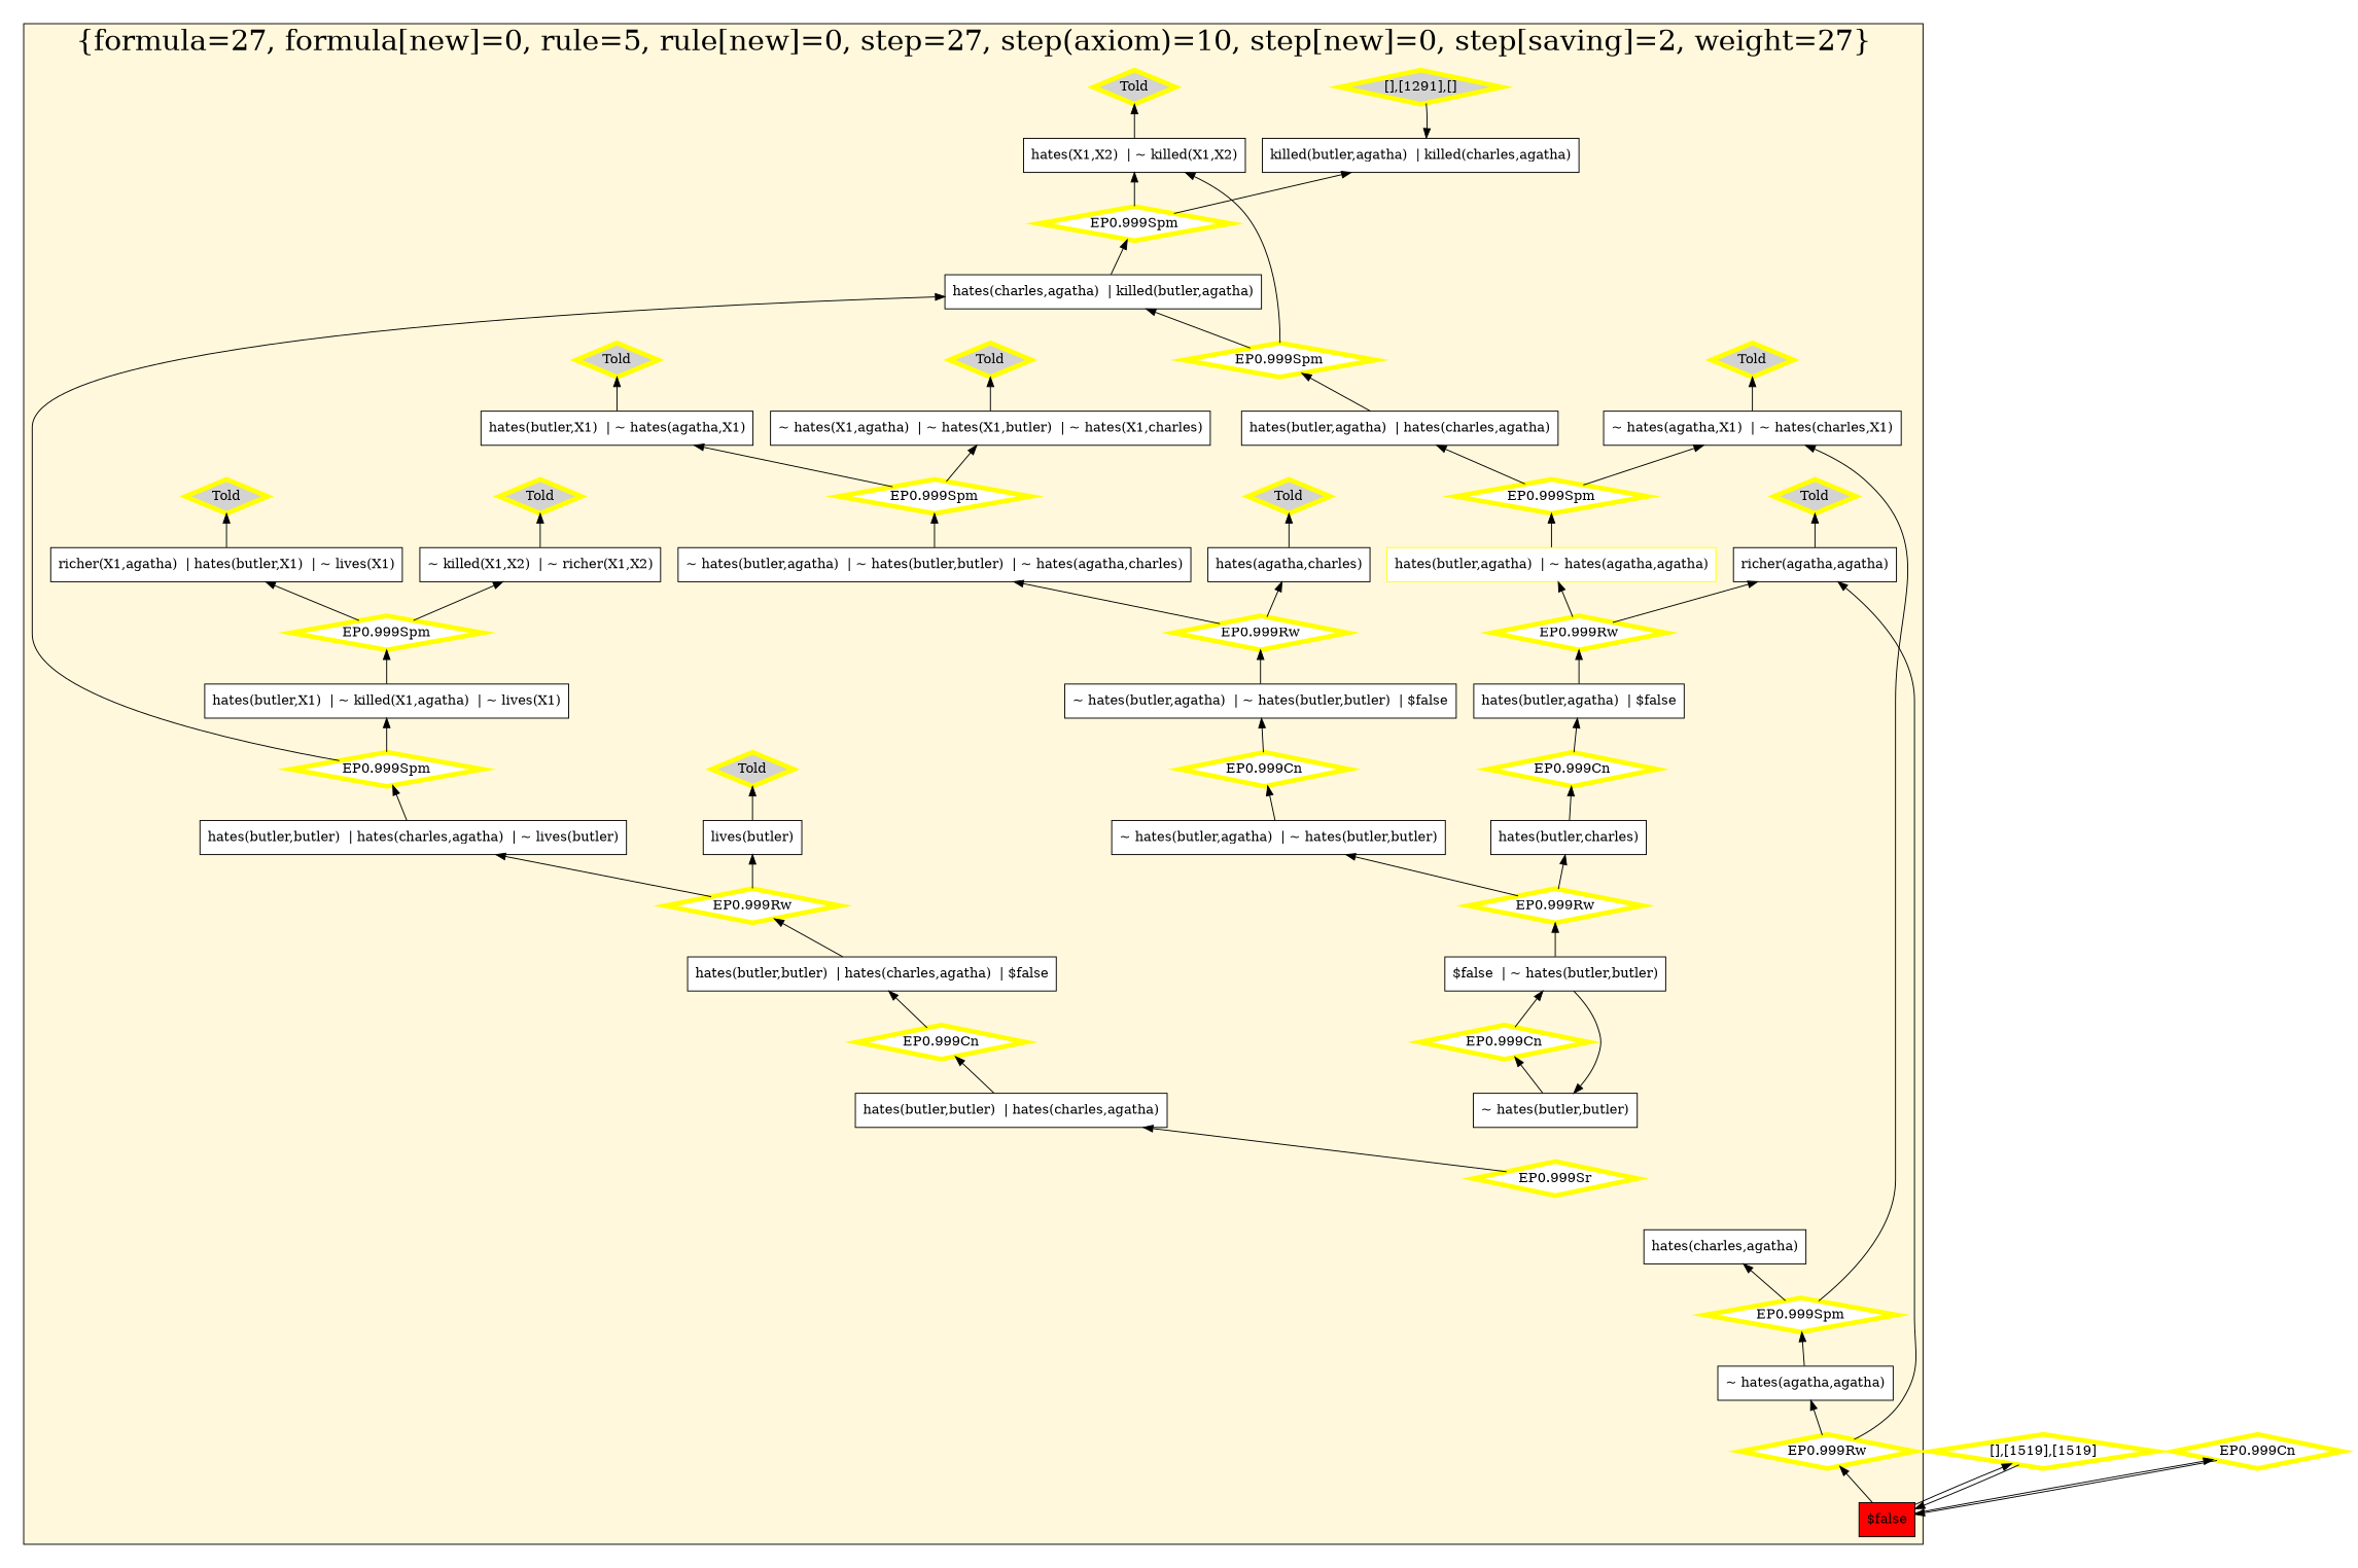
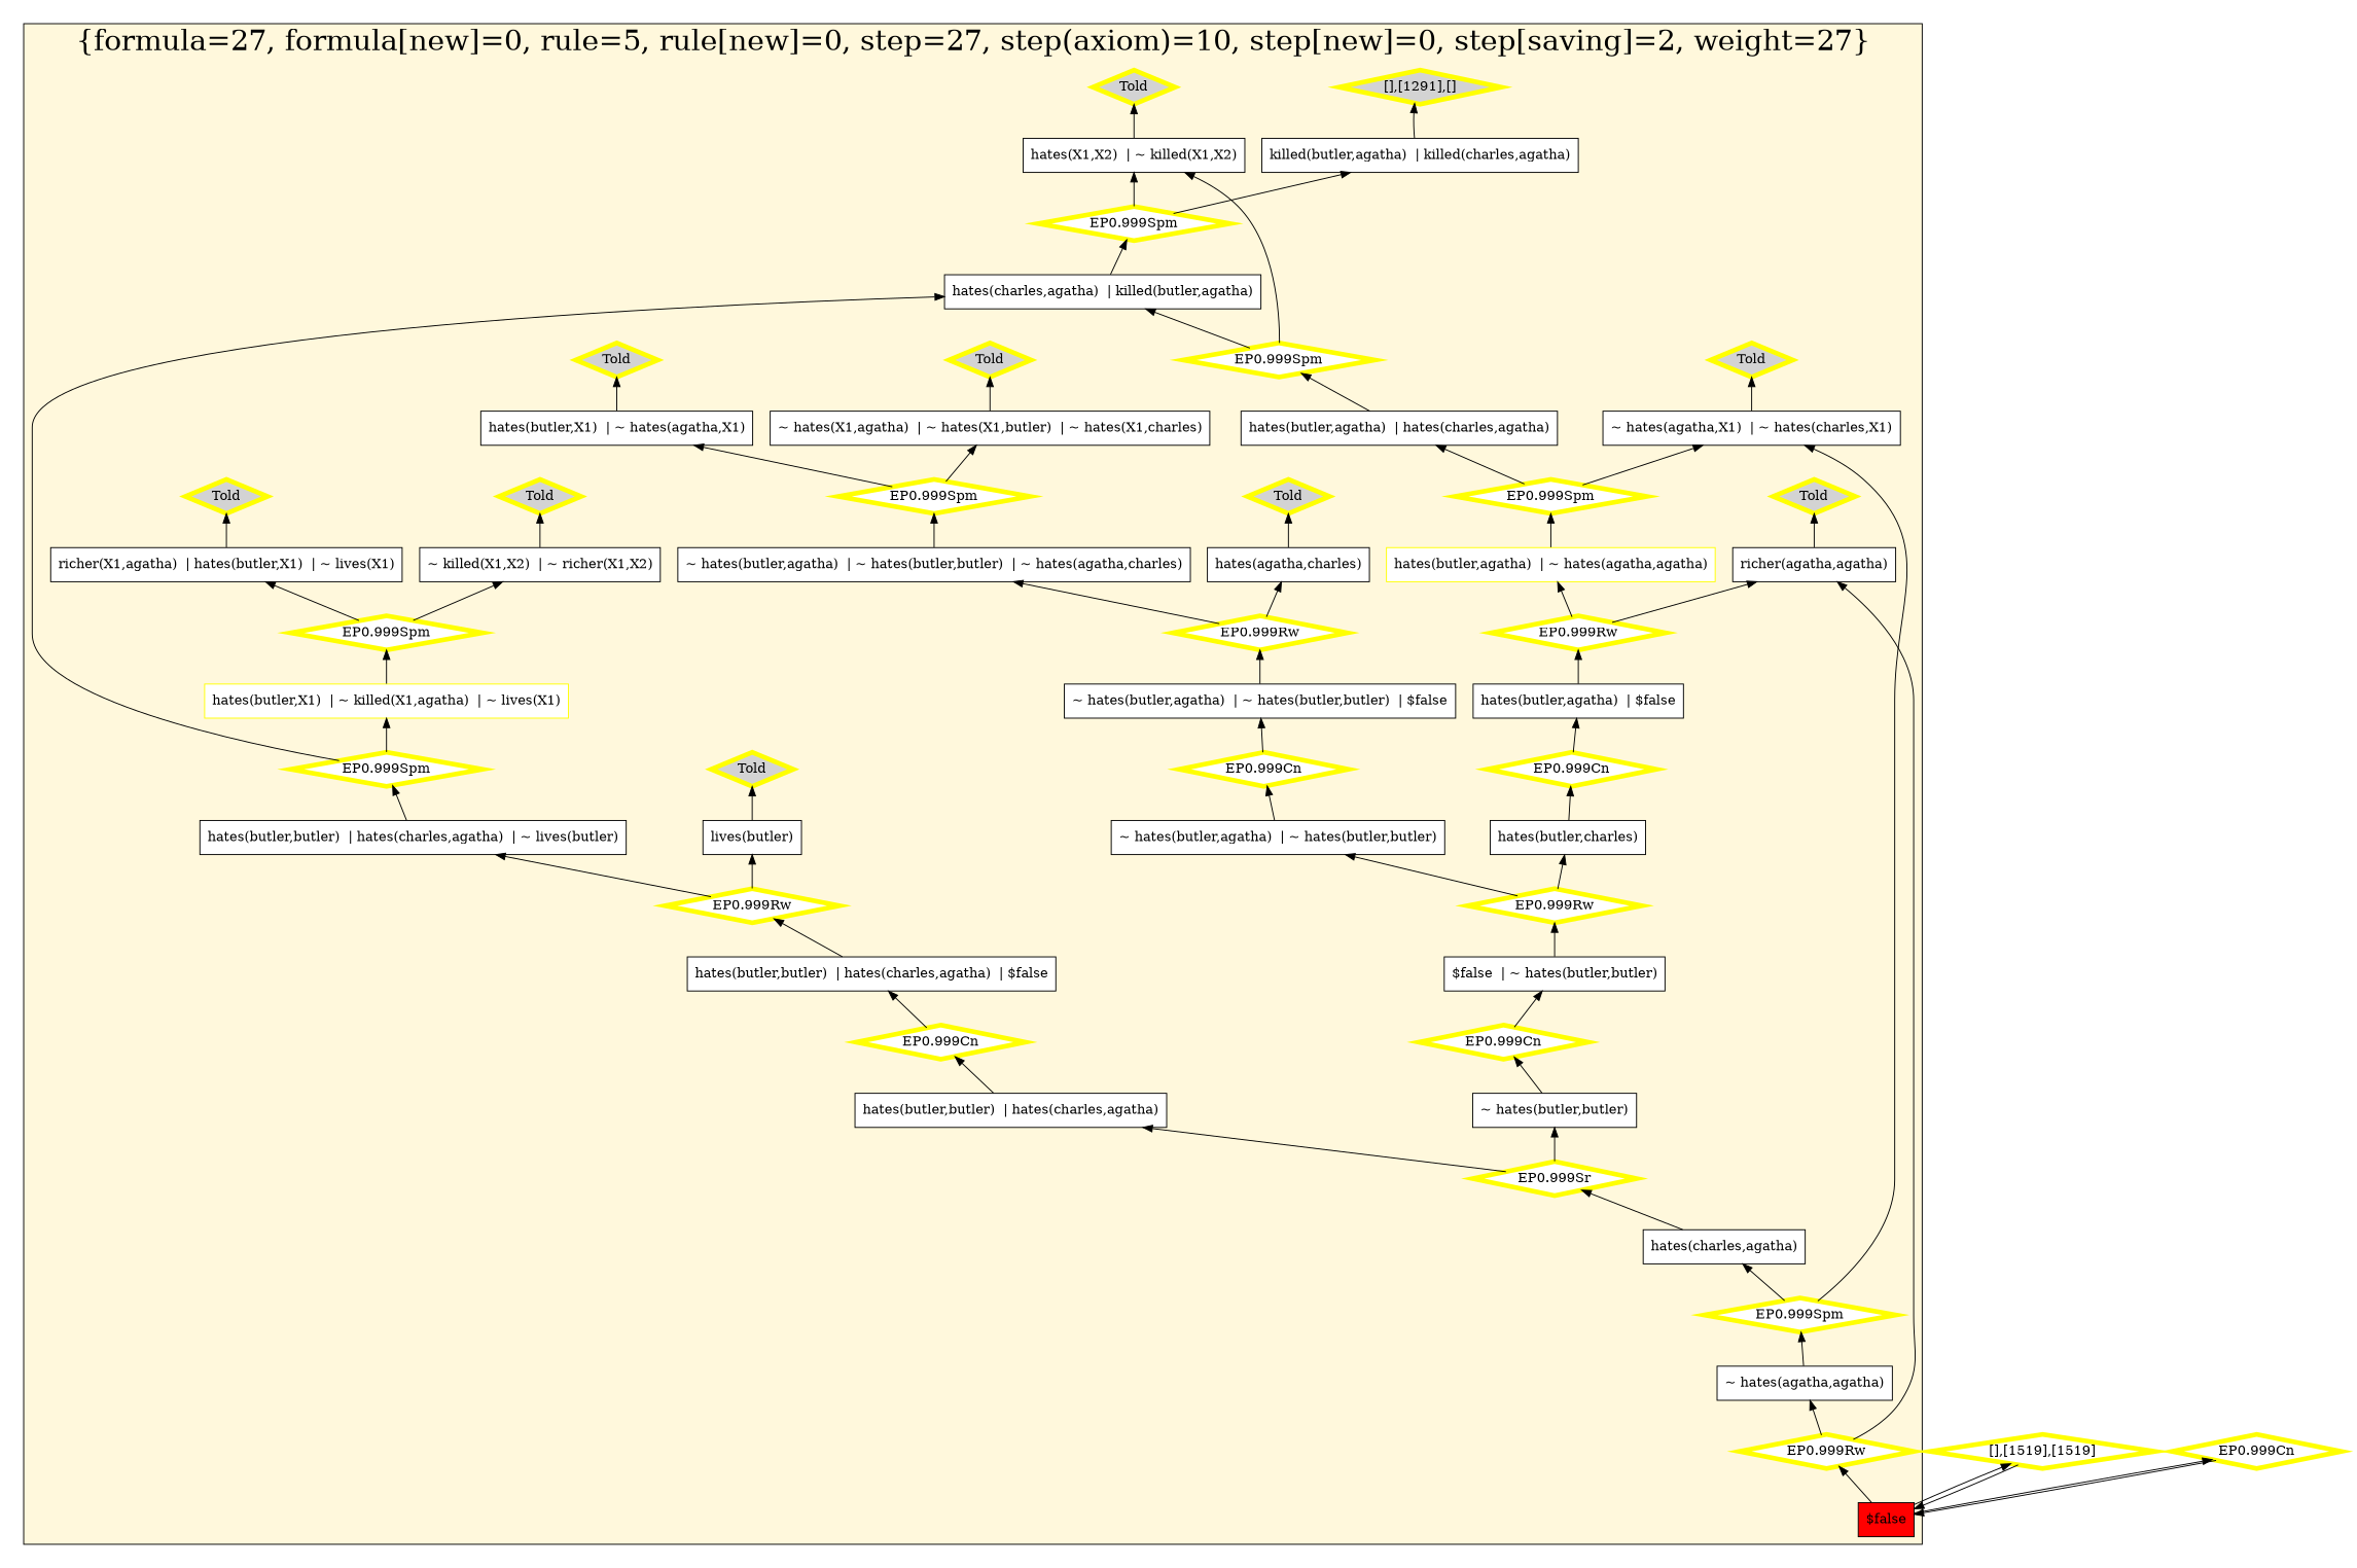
  digraph {
    rankdir=BT
    node [color=yellow fillcolor=white shape=diamond style=filled penwidth=5]
    n1 [color=black label="hates(butler,butler)  | hates(charles,agatha)" shape=box penwidth=""]
    n2 [color=black label="~ hates(butler,agatha)  | ~ hates(butler,butler)  | $false" shape=box penwidth=""]
    n3 [color=black label="hates(butler,butler)  | hates(charles,agatha)  | $false" shape=box penwidth=""]
    n4 [color=black label="hates(charles,agatha)  | killed(butler,agatha)" shape=box penwidth=""]
    n5 [color=black label="~ hates(butler,butler)" shape=box penwidth=""]
    n6 [color=black label="~ hates(butler,agatha)  | ~ hates(butler,butler)" shape=box penwidth=""]
    n7 [color=black label="hates(butler,X1)  | ~ hates(agatha,X1)" shape=box penwidth=""]
    n8 [color=black label="hates(X1,X2)  | ~ killed(X1,X2)" shape=box penwidth=""]
    n9 [color=black label="killed(butler,agatha)  | killed(charles,agatha)" shape=box penwidth=""]
    n10 [label="hates(butler,agatha)  | ~ hates(agatha,agatha)" shape=box penwidth=""]
    n11 [color=black label="$false  | ~ hates(butler,butler)" shape=box penwidth=""]
    n12 [color=black label="~ hates(agatha,agatha)" shape=box penwidth=""]
    n13 [color=black label="hates(butler,butler)  | hates(charles,agatha)  | ~ lives(butler)" shape=box penwidth=""]
    n14 [color=black label="hates(butler,agatha)  | $false" shape=box penwidth=""]
    n15 [color=black fillcolor=red label="$false" shape=box penwidth=""]
    n16 [color=black label="hates(butler,agatha)  | hates(charles,agatha)" shape=box penwidth=""]
    n17 [color=black label="richer(X1,agatha)  | hates(butler,X1)  | ~ lives(X1)" shape=box penwidth=""]
    n18 [color=black label="~ killed(X1,X2)  | ~ richer(X1,X2)" shape=box penwidth=""]
    n19 [color=black label="hates(butler,charles)" shape=box penwidth=""]
    n20 [color=black label="hates(charles,agatha)" shape=box penwidth=""]
    n21 [color=black label="~ hates(butler,agatha)  | ~ hates(butler,butler)  | ~ hates(agatha,charles)" shape=box penwidth=""]
    n22 [color=black label="lives(butler)" shape=box penwidth=""]
-   n23 [color=black label="hates(butler,X1)  | ~ killed(X1,agatha)  | ~ lives(X1)" shape=box penwidth=""]
+   n23 [label="hates(butler,X1)  | ~ killed(X1,agatha)  | ~ lives(X1)" shape=box penwidth=""]
    n24 [color=black label="~ hates(agatha,X1)  | ~ hates(charles,X1)" shape=box penwidth=""]
    n25 [color=black label="richer(agatha,agatha)" shape=box penwidth=""]
    n26 [color=black label="hates(agatha,charles)" shape=box penwidth=""]
    n27 [color=black label="~ hates(X1,agatha)  | ~ hates(X1,butler)  | ~ hates(X1,charles)" shape=box penwidth=""]
    n28 [label="EP0.999Spm"]
    n29 [label="EP0.999Rw"]
    n30 [label="EP0.999Rw"]
    n31 [label="EP0.999Spm"]
    n32 [fillcolor=lightgrey label="[],[1291],[]"]
    n33 [fillcolor=lightgrey label=Told]
    n34 [fillcolor=lightgrey label=Told]
    n35 [label="EP0.999Cn"]
    n36 [label="EP0.999Rw"]
    n37 [label="EP0.999Cn"]
    n38 [label="EP0.999Rw"]
    n39 [fillcolor=lightgrey label=Told]
    n40 [fillcolor=lightgrey label=Told]
    n41 [label="EP0.999Cn"]
    n42 [fillcolor=lightgrey label=Told]
    n43 [label="EP0.999Spm"]
    n44 [label="EP0.999Rw"]
    n45 [fillcolor=lightgrey label=Told]
    n46 [label="EP0.999Spm"]
    n47 [label="EP0.999Sr"]
    n48 [label="EP0.999Spm"]
    n49 [label="EP0.999Cn"]
    n50 [fillcolor=lightgrey label=Told]
    n51 [fillcolor=lightgrey label=Told]
    n52 [label="EP0.999Spm"]
    n53 [fillcolor=lightgrey label=Told]
    n54 [label="EP0.999Spm"]
    n55 [label="[],[1519],[1519]"]
    n56 [label="EP0.999Cn"]
    subgraph cluster_1 {
      fillcolor=cornsilk
      fontsize=30
      label="{formula=27, formula[new]=0, rule=5, rule[new]=0, step=27, step(axiom)=10, step[new]=0, step[saving]=2, weight=27}"
      labelloc=b
      style=filled
      n1
      n2
      n3
      n4
      n5
      n6
      n7
      n8
      n9
      n10
      n11
      n12
      n13
      n14
      n15
      n16
      n17
      n18
      n19
      n20
      n21
      n22
      n23
      n24
      n25
      n26
      n27
      n28
      n29
      n30
      n31
      n32
      n33
      n34
      n35
      n36
      n37
      n38
      n39
      n40
      n41
      n42
      n43
      n44
      n45
      n46
      n47
      n48
      n49
      n50
      n51
      n52
      n53
      n54
    }
    n1 -> n35
    n2 -> n29
    n3 -> n30
    n4 -> n28
    n5 -> n41
    n6 -> n37
    n7 -> n40
    n8 -> n39
-   n32 -> n9
+   n9 -> n32
    n10 -> n31
    n11 -> n38
    n12 -> n52
    n13 -> n43
    n14 -> n44
    n15 -> n36
    n15 -> n55
    n15 -> n56
    n16 -> n46
    n17 -> n42
    n18 -> n34
    n19 -> n49
+   n20 -> n47
    n21 -> n48
    n22 -> n51
    n23 -> n54
    n24 -> n53
    n25 -> n50
    n26 -> n33
    n27 -> n45
    n28 -> n8
    n28 -> n9
    n29 -> n21
    n29 -> n26
    n30 -> n13
    n30 -> n22
    n31 -> n16
    n31 -> n24
    n35 -> n3
    n36 -> n12
    n36 -> n25
    n37 -> n2
    n38 -> n6
    n38 -> n19
    n41 -> n11
    n43 -> n4
    n43 -> n23
    n44 -> n10
    n44 -> n25
    n46 -> n4
    n46 -> n8
    n47 -> n1
-   n11 -> n5
+   n47 -> n5
    n48 -> n7
    n48 -> n27
    n49 -> n14
    n52 -> n20
    n52 -> n24
    n54 -> n17
    n54 -> n18
    n55 -> n15
    n56 -> n15
  }
